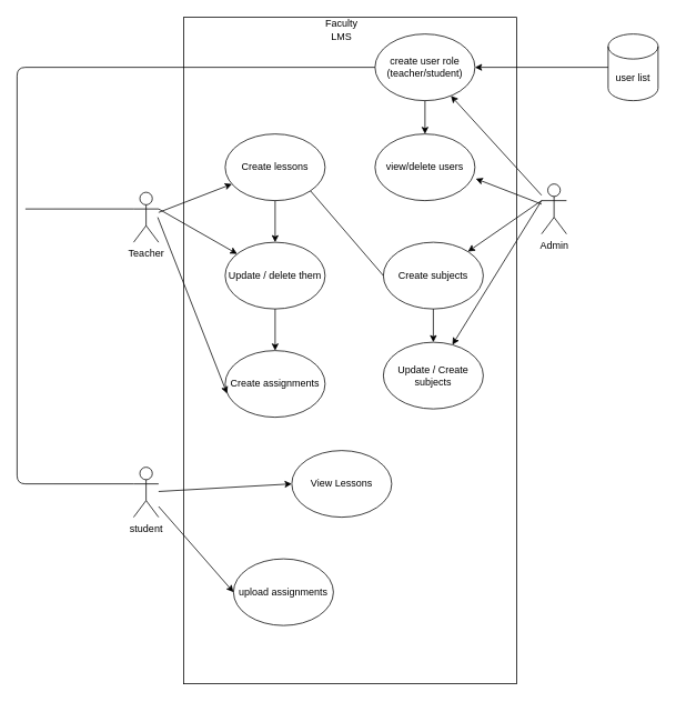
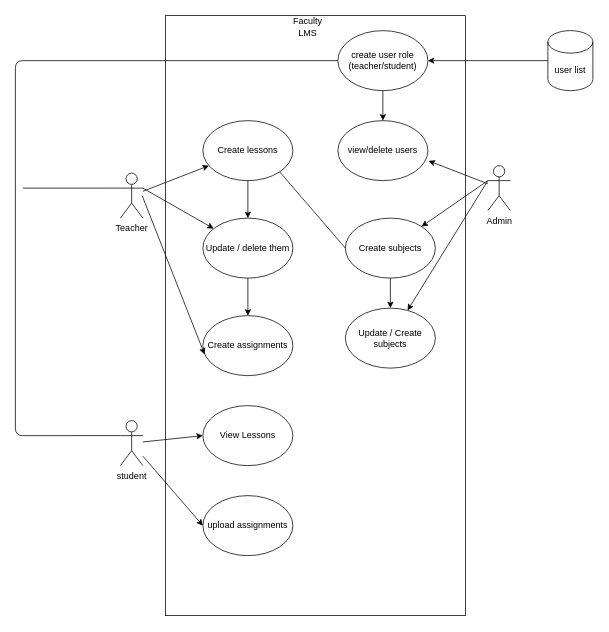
  <mxCell id="0" />
  <mxCell id="1" parent="0" />
  <mxCell id="2" value="" style="rounded=0;whiteSpace=wrap;html=1;fillColor=none;" vertex="1" parent="1"><mxGeometry x="220" y="20" width="400" height="800" as="geometry" /></mxCell>
  <mxCell id="3" style="edgeStyle=none;html=1;" edge="1" parent="1" target="16"><mxGeometry relative="1" as="geometry"><mxPoint x="650" y="240" as="sourcePoint" /></mxGeometry></mxCell>
- <mxCell id="4" style="edgeStyle=none;html=1;" edge="1" parent="1" source="7" target="18"><mxGeometry relative="1" as="geometry" /></mxCell>
  <mxCell id="5" style="edgeStyle=none;html=1;exitX=0;exitY=0.333;exitDx=0;exitDy=0;exitPerimeter=0;" edge="1" parent="1" source="7" target="26"><mxGeometry relative="1" as="geometry" /></mxCell>
  <mxCell id="6" style="edgeStyle=none;html=1;entryX=1.008;entryY=0.671;entryDx=0;entryDy=0;entryPerimeter=0;" edge="1" parent="1" source="7" target="27"><mxGeometry relative="1" as="geometry" /></mxCell>
  <mxCell id="7" value="Admin" style="shape=umlActor;verticalLabelPosition=bottom;verticalAlign=top;html=1;outlineConnect=0;fillColor=none;" vertex="1" parent="1"><mxGeometry x="650" y="220" width="30" height="60" as="geometry" /></mxCell>
  <mxCell id="8" style="edgeStyle=none;html=1;" edge="1" parent="1" source="11" target="20"><mxGeometry relative="1" as="geometry" /></mxCell>
  <mxCell id="9" style="edgeStyle=none;html=1;exitX=1;exitY=0.333;exitDx=0;exitDy=0;exitPerimeter=0;" edge="1" parent="1" source="11" target="23"><mxGeometry relative="1" as="geometry" /></mxCell>
  <mxCell id="10" style="edgeStyle=none;html=1;entryX=0.019;entryY=0.646;entryDx=0;entryDy=0;entryPerimeter=0;" edge="1" parent="1" target="24"><mxGeometry relative="1" as="geometry"><mxPoint x="189" y="260" as="sourcePoint" /></mxGeometry></mxCell>
  <mxCell id="11" value="Teacher" style="shape=umlActor;verticalLabelPosition=bottom;verticalAlign=top;html=1;outlineConnect=0;fillColor=none;" vertex="1" parent="1"><mxGeometry x="160" y="230" width="30" height="60" as="geometry" /></mxCell>
  <mxCell id="12" style="edgeStyle=none;html=1;entryX=0;entryY=0.5;entryDx=0;entryDy=0;" edge="1" parent="1" source="14" target="21"><mxGeometry relative="1" as="geometry" /></mxCell>
  <mxCell id="13" style="edgeStyle=none;html=1;entryX=0;entryY=0.5;entryDx=0;entryDy=0;" edge="1" parent="1" source="14" target="25"><mxGeometry relative="1" as="geometry" /></mxCell>
  <mxCell id="14" value="student" style="shape=umlActor;verticalLabelPosition=bottom;verticalAlign=top;html=1;outlineConnect=0;fillColor=none;" vertex="1" parent="1"><mxGeometry x="160" y="560" width="30" height="60" as="geometry" /></mxCell>
  <mxCell id="15" value="" style="edgeStyle=none;html=1;" edge="1" parent="1" source="16" target="26"><mxGeometry relative="1" as="geometry" /></mxCell>
  <mxCell id="16" value="Create subjects" style="ellipse;whiteSpace=wrap;html=1;fillColor=none;" vertex="1" parent="1"><mxGeometry x="460" y="290" width="120" height="80" as="geometry" /></mxCell>
  <mxCell id="17" value="" style="edgeStyle=none;html=1;" edge="1" parent="1" source="18" target="27"><mxGeometry relative="1" as="geometry" /></mxCell>
  <mxCell id="18" value="create user role &lt;br&gt;(teacher/student)" style="ellipse;whiteSpace=wrap;html=1;fillColor=none;" vertex="1" parent="1"><mxGeometry x="450" y="40" width="120" height="80" as="geometry" /></mxCell>
  <mxCell id="19" style="edgeStyle=none;html=1;exitX=0.5;exitY=1;exitDx=0;exitDy=0;entryX=0.5;entryY=0;entryDx=0;entryDy=0;" edge="1" parent="1" source="20" target="23"><mxGeometry relative="1" as="geometry" /></mxCell>
  <mxCell id="20" value="Create lessons" style="ellipse;whiteSpace=wrap;html=1;fillColor=none;" vertex="1" parent="1"><mxGeometry x="270" y="160" width="120" height="80" as="geometry" /></mxCell>
- <mxCell id="21" value="View Lessons" style="ellipse;whiteSpace=wrap;html=1;fillColor=none;" vertex="1" parent="1"><mxGeometry x="350" y="540" width="120" height="80" as="geometry" /></mxCell>
+ <mxCell id="21" value="View Lessons" style="ellipse;whiteSpace=wrap;html=1;fillColor=none;" vertex="1" parent="1"><mxGeometry x="270" y="540" width="120" height="80" as="geometry" /></mxCell>
  <mxCell id="22" value="" style="edgeStyle=none;html=1;" edge="1" parent="1" source="23" target="24"><mxGeometry relative="1" as="geometry" /></mxCell>
  <mxCell id="23" value="Update / delete them" style="ellipse;whiteSpace=wrap;html=1;fillColor=none;" vertex="1" parent="1"><mxGeometry x="270" y="290" width="120" height="80" as="geometry" /></mxCell>
  <mxCell id="24" value="Create assignments" style="ellipse;whiteSpace=wrap;html=1;fillColor=none;" vertex="1" parent="1"><mxGeometry x="270" y="420" width="120" height="80" as="geometry" /></mxCell>
- <mxCell id="25" value="upload assignments" style="ellipse;whiteSpace=wrap;html=1;fillColor=none;" vertex="1" parent="1"><mxGeometry x="280" y="670" width="120" height="80" as="geometry" /></mxCell>
+ <mxCell id="25" value="upload assignments" style="ellipse;whiteSpace=wrap;html=1;fillColor=none;" vertex="1" parent="1"><mxGeometry x="270" y="660" width="120" height="80" as="geometry" /></mxCell>
  <mxCell id="26" value="Update / Create subjects" style="ellipse;whiteSpace=wrap;html=1;fillColor=none;" vertex="1" parent="1"><mxGeometry x="460" y="410" width="120" height="80" as="geometry" /></mxCell>
  <mxCell id="27" value="view/delete users" style="ellipse;whiteSpace=wrap;html=1;fillColor=none;" vertex="1" parent="1"><mxGeometry x="450" y="160" width="120" height="80" as="geometry" /></mxCell>
  <mxCell id="28" value="Faculty LMS" style="text;html=1;strokeColor=none;fillColor=none;align=center;verticalAlign=middle;whiteSpace=wrap;rounded=0;" vertex="1" parent="1"><mxGeometry x="380" y="20" width="60" height="30" as="geometry" /></mxCell>
  <mxCell id="29" style="edgeStyle=none;html=1;entryX=1;entryY=0.5;entryDx=0;entryDy=0;" edge="1" parent="1" source="30" target="18"><mxGeometry relative="1" as="geometry" /></mxCell>
  <mxCell id="30" value="user list" style="shape=cylinder3;whiteSpace=wrap;html=1;boundedLbl=1;backgroundOutline=1;size=15;fillColor=none;" vertex="1" parent="1"><mxGeometry x="730" y="40" width="60" height="80" as="geometry" /></mxCell>
  <mxCell id="31" value="" style="endArrow=none;html=1;entryX=0;entryY=0.5;entryDx=0;entryDy=0;exitX=0;exitY=0.333;exitDx=0;exitDy=0;exitPerimeter=0;" edge="1" parent="1" source="14" target="18"><mxGeometry width="50" height="50" relative="1" as="geometry"><mxPoint x="340" y="360" as="sourcePoint" /><mxPoint x="390" y="310" as="targetPoint" /><Array as="points"><mxPoint x="20" y="580" /><mxPoint x="20" y="80" /></Array></mxGeometry></mxCell>
  <mxCell id="32" value="" style="endArrow=none;html=1;entryX=0;entryY=0.333;entryDx=0;entryDy=0;entryPerimeter=0;" edge="1" parent="1" target="11"><mxGeometry width="50" height="50" relative="1" as="geometry"><mxPoint x="30" y="250" as="sourcePoint" /><mxPoint x="390" y="310" as="targetPoint" /></mxGeometry></mxCell>
  <mxCell id="33" value="" style="endArrow=none;html=1;entryX=0;entryY=0.5;entryDx=0;entryDy=0;exitX=1;exitY=1;exitDx=0;exitDy=0;" edge="1" parent="1" source="20" target="16"><mxGeometry width="50" height="50" relative="1" as="geometry"><mxPoint x="340" y="360" as="sourcePoint" /><mxPoint x="390" y="310" as="targetPoint" /></mxGeometry></mxCell>
